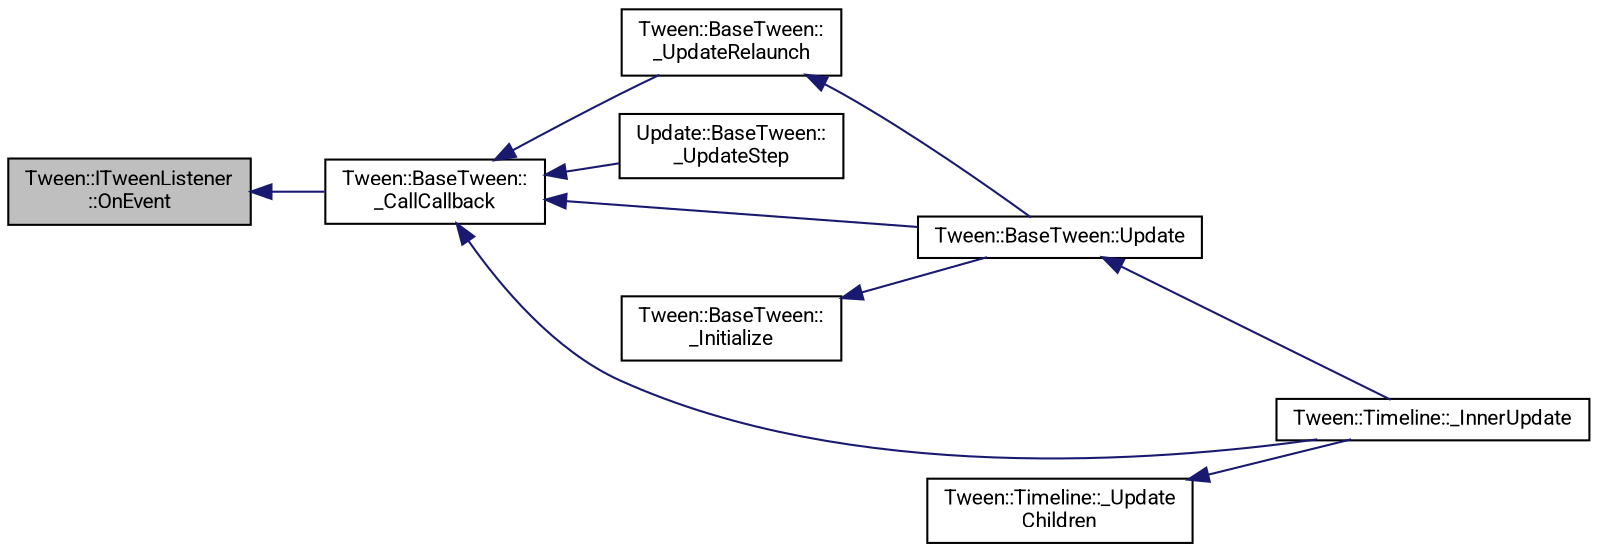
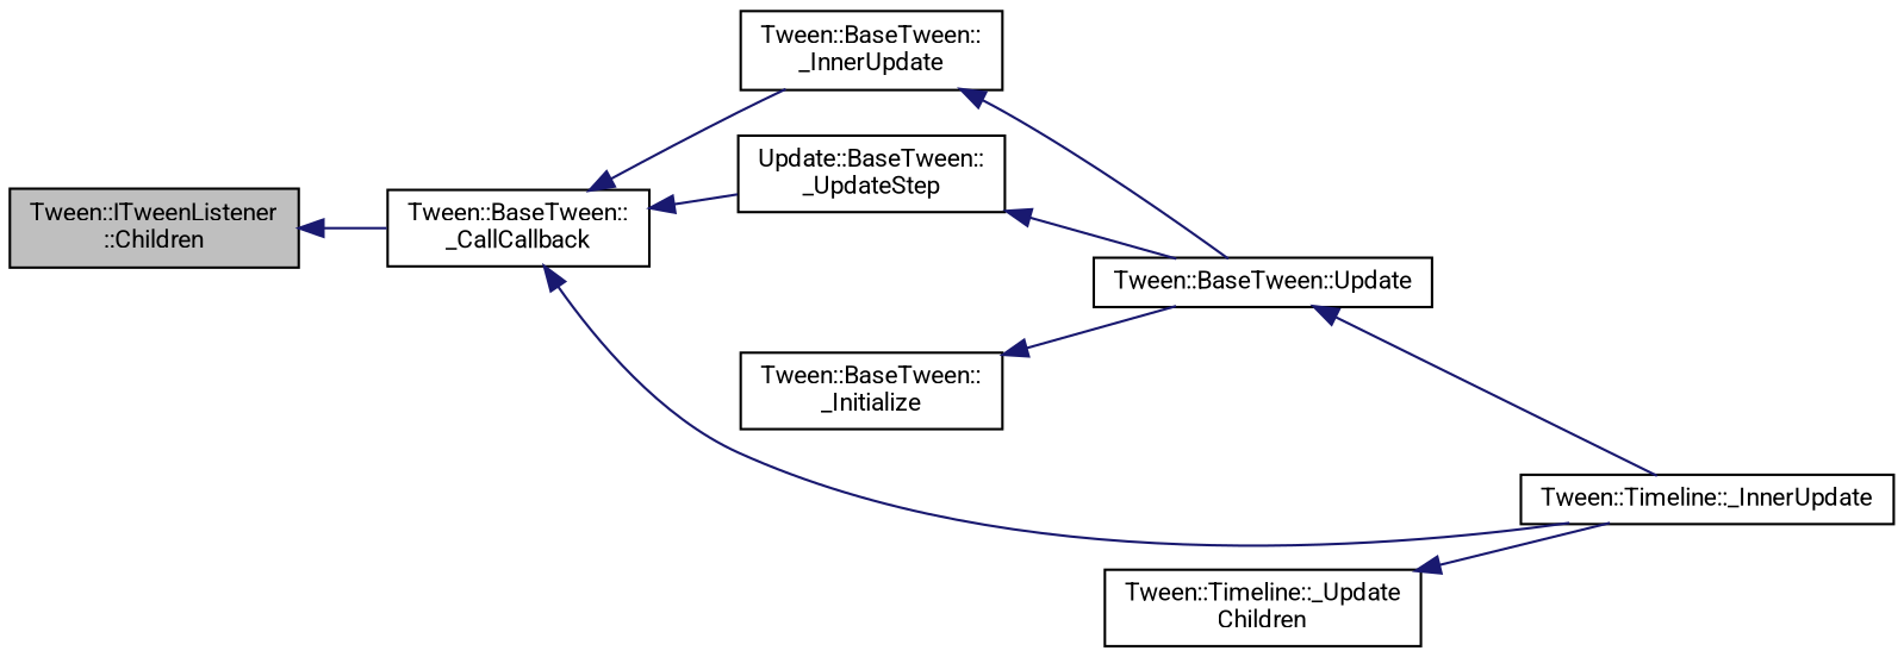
  digraph {
    fontname=Roboto
    rankdir=LR
    node [color=black fontname=Roboto fontsize=10 shape=record]
    edge [color=midnightblue dir=back fontname=Roboto fontsize=10 labelfontname=FreeSans labelfontsize=10 style=solid]
-   n1 [fillcolor=grey75 fontcolor=black height=0.2 label="Tween::ITweenListener\l::OnEvent" style=filled width=0.4]
+   n1 [fillcolor=grey75 fontcolor=black height=0.2 label="Tween::ITweenListener\l::Children" style=filled width=0.4]
    n2 [height=0.2 label="Tween::BaseTween::\l_CallCallback" width=0.4]
-   n3 [height=0.2 label="Tween::BaseTween::\l_UpdateRelaunch" width=0.4]
+   n3 [height=0.2 label="Tween::BaseTween::\l_InnerUpdate" width=0.4]
    n4 [height=0.2 label="Update::BaseTween::\l_UpdateStep" width=0.4]
    n5 [height=0.2 label="Tween::Timeline::_InnerUpdate" width=0.4]
    n6 [height=0.2 label="Tween::BaseTween::\l_Initialize" width=0.4]
    n7 [height=0.2 label="Tween::BaseTween::Update" width=0.4]
    n8 [height=0.2 label="Tween::Timeline::_Update\lChildren" width=0.4]
    n1 -> n2
    n2 -> n3
    n2 -> n4
    n2 -> n5
    n3 -> n7
-   n2 -> n7
+   n4 -> n7
    n6 -> n7
    n7 -> n5
    n8 -> n5
  }
